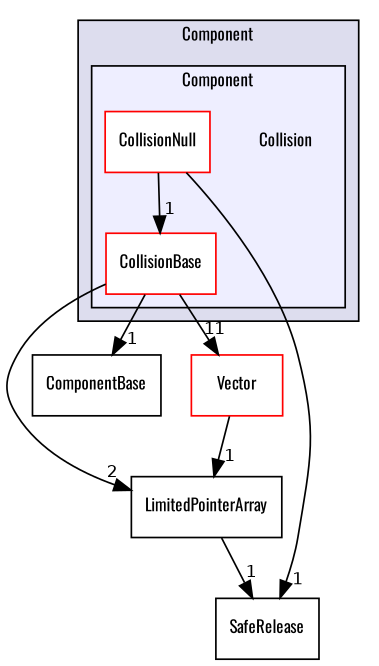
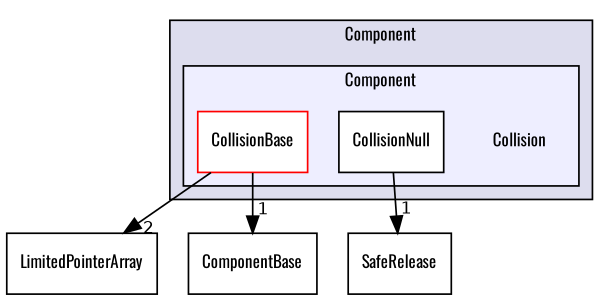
  digraph {
    compound=true
    fontname=Oswald
    node [fontname=Oswald fontsize=10 shape=box]
    edge [fontname=Oswald headlabel=1 labeldistance=1.5 labelfontname=Helvetica labelfontsize=10]
    n1 [color=red label=Collision shape=plaintext]
    n2 [color=red fillcolor=white label=CollisionBase style=filled]
-   n3 [color=red fillcolor=white label=CollisionNull style=filled]
+   n3 [color=black fillcolor=white label=CollisionNull style=filled]
    n4 [label=LimitedPointerArray]
    n5 [label=ComponentBase]
-   n6 [color=red fillcolor=white label=Vector style=filled]
    n7 [label=SafeRelease]
    subgraph cluster_1 {
      bgcolor="#ddddee"
      fontsize=10
      label=Component
      pencolor=black
      subgraph cluster_2 {
        bgcolor="#eeeeff"
        fontsize=10
        label=Component
        pencolor=black
        n1
        n2
        n3
      }
    }
    n2 -> n4 [headlabel=2]
    n2 -> n5
-   n2 -> n6 [headlabel=11]
-   n3 -> n2
    n3 -> n7
-   n4 -> n7
-   n6 -> n4
  }
